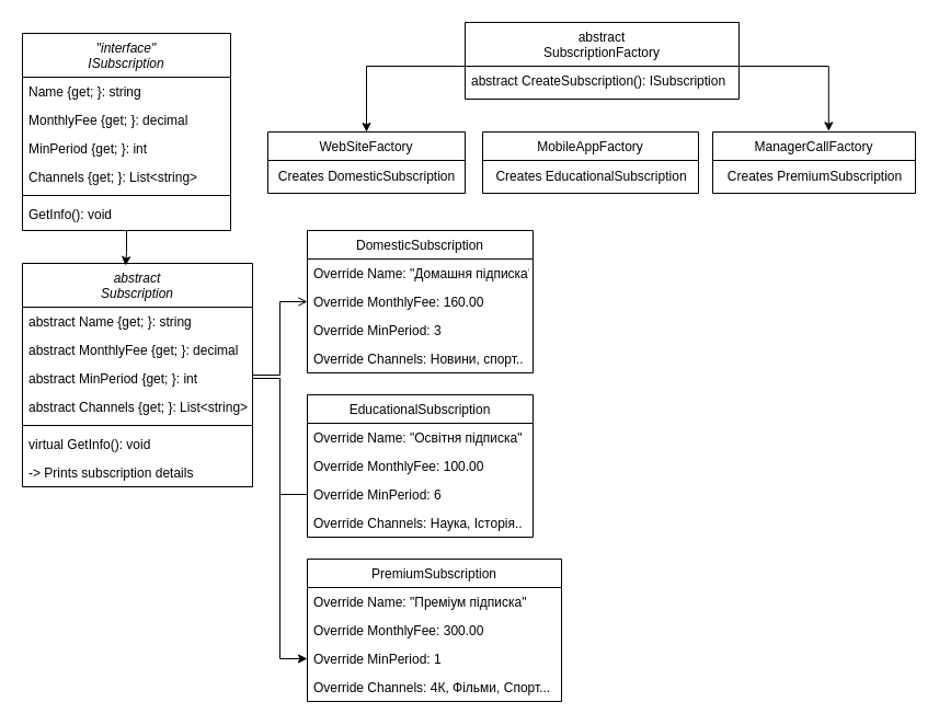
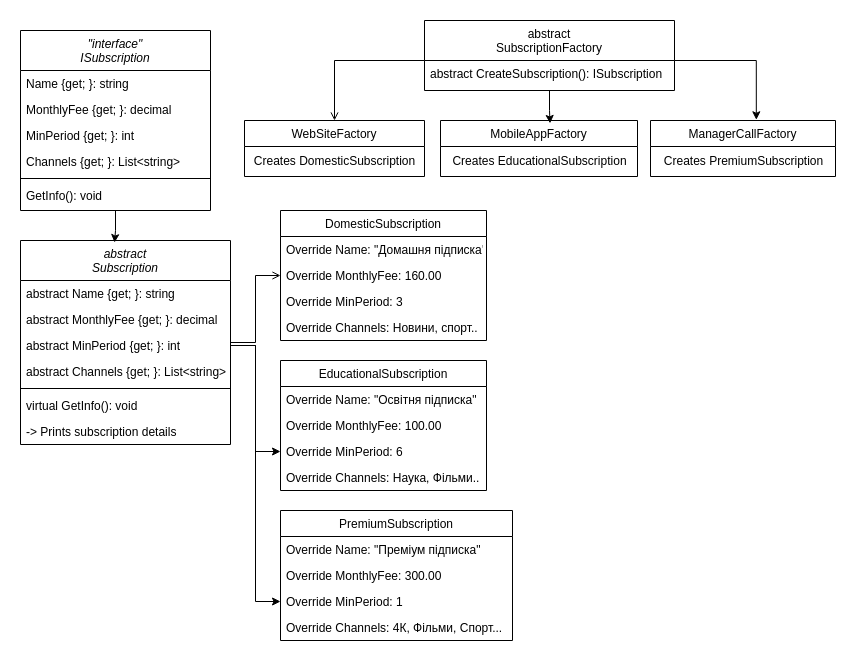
  <mxCell id="0" />
  <mxCell id="1" parent="0" />
  <mxCell id="2" value="&quot;interface&quot;&#10;ISubscription" style="swimlane;fontStyle=2;align=center;verticalAlign=top;childLayout=stackLayout;horizontal=1;startSize=40;horizontalStack=0;resizeParent=1;resizeLast=0;collapsible=1;marginBottom=0;rounded=0;shadow=0;strokeWidth=1;" parent="1" vertex="1"><mxGeometry x="20" y="30" width="190" height="180" as="geometry"><mxRectangle x="230" y="140" width="160" height="26" as="alternateBounds" /></mxGeometry></mxCell>
  <mxCell id="3" value="Name {get; }: string" style="text;align=left;verticalAlign=top;spacingLeft=4;spacingRight=4;overflow=hidden;rotatable=0;points=[[0,0.5],[1,0.5]];portConstraint=eastwest;" parent="2" vertex="1"><mxGeometry y="40" width="190" height="26" as="geometry" /></mxCell>
  <mxCell id="4" value="MonthlyFee {get; }: decimal" style="text;align=left;verticalAlign=top;spacingLeft=4;spacingRight=4;overflow=hidden;rotatable=0;points=[[0,0.5],[1,0.5]];portConstraint=eastwest;rounded=0;shadow=0;html=0;" parent="2" vertex="1"><mxGeometry y="66" width="190" height="26" as="geometry" /></mxCell>
  <mxCell id="5" value="MinPeriod {get; }: int" style="text;align=left;verticalAlign=top;spacingLeft=4;spacingRight=4;overflow=hidden;rotatable=0;points=[[0,0.5],[1,0.5]];portConstraint=eastwest;rounded=0;shadow=0;html=0;" parent="2" vertex="1"><mxGeometry y="92" width="190" height="26" as="geometry" /></mxCell>
  <mxCell id="6" value="Channels {get; }: List&lt;string&gt;" style="text;align=left;verticalAlign=top;spacingLeft=4;spacingRight=4;overflow=hidden;rotatable=0;points=[[0,0.5],[1,0.5]];portConstraint=eastwest;rounded=0;shadow=0;html=0;" vertex="1" parent="2"><mxGeometry y="118" width="190" height="26" as="geometry" /></mxCell>
  <mxCell id="7" value="" style="line;html=1;strokeWidth=1;align=left;verticalAlign=middle;spacingTop=-1;spacingLeft=3;spacingRight=3;rotatable=0;labelPosition=right;points=[];portConstraint=eastwest;" parent="2" vertex="1"><mxGeometry y="144" width="190" height="8" as="geometry" /></mxCell>
  <mxCell id="8" value="GetInfo(): void" style="text;align=left;verticalAlign=top;spacingLeft=4;spacingRight=4;overflow=hidden;rotatable=0;points=[[0,0.5],[1,0.5]];portConstraint=eastwest;" parent="2" vertex="1"><mxGeometry y="152" width="190" height="26" as="geometry" /></mxCell>
  <mxCell id="9" value="abstract&#10;SubscriptionFactory" style="swimlane;fontStyle=0;align=center;verticalAlign=top;childLayout=stackLayout;horizontal=1;startSize=40;horizontalStack=0;resizeParent=1;resizeLast=0;collapsible=1;marginBottom=0;rounded=0;shadow=0;strokeWidth=1;" parent="1" vertex="1"><mxGeometry x="424" y="20" width="250" height="70" as="geometry"><mxRectangle x="340" y="380" width="170" height="26" as="alternateBounds" /></mxGeometry></mxCell>
  <mxCell id="10" value="abstract CreateSubscription(): ISubscription" style="text;align=left;verticalAlign=top;spacingLeft=4;spacingRight=4;overflow=hidden;rotatable=0;points=[[0,0.5],[1,0.5]];portConstraint=eastwest;" parent="9" vertex="1"><mxGeometry y="40" width="250" height="26" as="geometry" /></mxCell>
  <mxCell id="11" value="DomesticSubscription" style="swimlane;fontStyle=0;align=center;verticalAlign=top;childLayout=stackLayout;horizontal=1;startSize=26;horizontalStack=0;resizeParent=1;resizeLast=0;collapsible=1;marginBottom=0;rounded=0;shadow=0;strokeWidth=1;" parent="1" vertex="1"><mxGeometry x="280" y="210" width="206" height="130" as="geometry"><mxRectangle x="550" y="140" width="160" height="26" as="alternateBounds" /></mxGeometry></mxCell>
  <mxCell id="12" value="Override Name: &quot;Домашня підписка&quot;" style="text;align=left;verticalAlign=top;spacingLeft=4;spacingRight=4;overflow=hidden;rotatable=0;points=[[0,0.5],[1,0.5]];portConstraint=eastwest;" parent="11" vertex="1"><mxGeometry y="26" width="206" height="26" as="geometry" /></mxCell>
  <mxCell id="13" value="Override MonthlyFee: 160.00" style="text;align=left;verticalAlign=top;spacingLeft=4;spacingRight=4;overflow=hidden;rotatable=0;points=[[0,0.5],[1,0.5]];portConstraint=eastwest;rounded=0;shadow=0;html=0;" parent="11" vertex="1"><mxGeometry y="52" width="206" height="26" as="geometry" /></mxCell>
  <mxCell id="14" value="Override MinPeriod: 3" style="text;align=left;verticalAlign=top;spacingLeft=4;spacingRight=4;overflow=hidden;rotatable=0;points=[[0,0.5],[1,0.5]];portConstraint=eastwest;rounded=0;shadow=0;html=0;" parent="11" vertex="1"><mxGeometry y="78" width="206" height="26" as="geometry" /></mxCell>
  <mxCell id="15" value="Override Channels: Новини, спорт.." style="text;align=left;verticalAlign=top;spacingLeft=4;spacingRight=4;overflow=hidden;rotatable=0;points=[[0,0.5],[1,0.5]];portConstraint=eastwest;rounded=0;shadow=0;html=0;" parent="11" vertex="1"><mxGeometry y="104" width="206" height="26" as="geometry" /></mxCell>
  <mxCell id="16" value="WebSiteFactory" style="swimlane;fontStyle=0;align=center;verticalAlign=top;childLayout=stackLayout;horizontal=1;startSize=26;horizontalStack=0;resizeParent=1;resizeLast=0;collapsible=1;marginBottom=0;rounded=0;shadow=0;strokeWidth=1;" vertex="1" parent="1"><mxGeometry x="244" y="120" width="180" height="56" as="geometry"><mxRectangle x="130" y="380" width="160" height="26" as="alternateBounds" /></mxGeometry></mxCell>
  <mxCell id="17" value="Creates DomesticSubscription" style="text;html=1;align=center;verticalAlign=middle;resizable=0;points=[];autosize=1;strokeColor=none;fillColor=none;" vertex="1" parent="16"><mxGeometry y="26" width="180" height="30" as="geometry" /></mxCell>
  <mxCell id="18" style="edgeStyle=orthogonalEdgeStyle;rounded=0;orthogonalLoop=1;jettySize=auto;html=1;entryX=0;entryY=0.5;entryDx=0;entryDy=0;endArrow=open;" edge="1" parent="1" source="19" target="13"><mxGeometry relative="1" as="geometry" /></mxCell>
  <mxCell id="19" value="abstract&#10;Subscription" style="swimlane;fontStyle=2;align=center;verticalAlign=top;childLayout=stackLayout;horizontal=1;startSize=40;horizontalStack=0;resizeParent=1;resizeLast=0;collapsible=1;marginBottom=0;rounded=0;shadow=0;strokeWidth=1;" vertex="1" parent="1"><mxGeometry x="20" y="240" width="210" height="204" as="geometry"><mxRectangle x="230" y="140" width="160" height="26" as="alternateBounds" /></mxGeometry></mxCell>
  <mxCell id="20" value="abstract Name {get; }: string" style="text;align=left;verticalAlign=top;spacingLeft=4;spacingRight=4;overflow=hidden;rotatable=0;points=[[0,0.5],[1,0.5]];portConstraint=eastwest;" vertex="1" parent="19"><mxGeometry y="40" width="210" height="26" as="geometry" /></mxCell>
  <mxCell id="21" value="abstract MonthlyFee {get; }: decimal" style="text;align=left;verticalAlign=top;spacingLeft=4;spacingRight=4;overflow=hidden;rotatable=0;points=[[0,0.5],[1,0.5]];portConstraint=eastwest;rounded=0;shadow=0;html=0;" vertex="1" parent="19"><mxGeometry y="66" width="210" height="26" as="geometry" /></mxCell>
  <mxCell id="22" value="abstract MinPeriod {get; }: int" style="text;align=left;verticalAlign=top;spacingLeft=4;spacingRight=4;overflow=hidden;rotatable=0;points=[[0,0.5],[1,0.5]];portConstraint=eastwest;rounded=0;shadow=0;html=0;" vertex="1" parent="19"><mxGeometry y="92" width="210" height="26" as="geometry" /></mxCell>
  <mxCell id="23" value="abstract Channels {get; }: List&lt;string&gt;" style="text;align=left;verticalAlign=top;spacingLeft=4;spacingRight=4;overflow=hidden;rotatable=0;points=[[0,0.5],[1,0.5]];portConstraint=eastwest;rounded=0;shadow=0;html=0;" vertex="1" parent="19"><mxGeometry y="118" width="210" height="26" as="geometry" /></mxCell>
  <mxCell id="24" value="" style="line;html=1;strokeWidth=1;align=left;verticalAlign=middle;spacingTop=-1;spacingLeft=3;spacingRight=3;rotatable=0;labelPosition=right;points=[];portConstraint=eastwest;" vertex="1" parent="19"><mxGeometry y="144" width="210" height="8" as="geometry" /></mxCell>
  <mxCell id="25" value="virtual GetInfo(): void" style="text;align=left;verticalAlign=top;spacingLeft=4;spacingRight=4;overflow=hidden;rotatable=0;points=[[0,0.5],[1,0.5]];portConstraint=eastwest;" vertex="1" parent="19"><mxGeometry y="152" width="210" height="26" as="geometry" /></mxCell>
  <mxCell id="26" value="-&gt; Prints subscription details" style="text;align=left;verticalAlign=top;spacingLeft=4;spacingRight=4;overflow=hidden;rotatable=0;points=[[0,0.5],[1,0.5]];portConstraint=eastwest;" vertex="1" parent="19"><mxGeometry y="178" width="210" height="26" as="geometry" /></mxCell>
  <mxCell id="27" style="edgeStyle=orthogonalEdgeStyle;rounded=0;orthogonalLoop=1;jettySize=auto;html=1;entryX=0.448;entryY=0.01;entryDx=0;entryDy=0;entryPerimeter=0;" edge="1" parent="1" source="2" target="19"><mxGeometry relative="1" as="geometry" /></mxCell>
  <mxCell id="28" value="ManagerCallFactory" style="swimlane;fontStyle=0;align=center;verticalAlign=top;childLayout=stackLayout;horizontal=1;startSize=26;horizontalStack=0;resizeParent=1;resizeLast=0;collapsible=1;marginBottom=0;rounded=0;shadow=0;strokeWidth=1;" vertex="1" parent="1"><mxGeometry x="650" y="120" width="185" height="56" as="geometry"><mxRectangle x="130" y="380" width="160" height="26" as="alternateBounds" /></mxGeometry></mxCell>
  <mxCell id="29" value="Creates PremiumSubscription" style="text;html=1;align=center;verticalAlign=middle;resizable=0;points=[];autosize=1;strokeColor=none;fillColor=none;" vertex="1" parent="28"><mxGeometry y="26" width="185" height="30" as="geometry" /></mxCell>
  <mxCell id="30" value="MobileAppFactory" style="swimlane;fontStyle=0;align=center;verticalAlign=top;childLayout=stackLayout;horizontal=1;startSize=26;horizontalStack=0;resizeParent=1;resizeLast=0;collapsible=1;marginBottom=0;rounded=0;shadow=0;strokeWidth=1;" vertex="1" parent="1"><mxGeometry x="440" y="120" width="197" height="56" as="geometry"><mxRectangle x="430" y="110" width="160" height="26" as="alternateBounds" /></mxGeometry></mxCell>
  <mxCell id="31" value="Creates EducationalSubscription" style="text;html=1;align=center;verticalAlign=middle;resizable=0;points=[];autosize=1;strokeColor=none;fillColor=none;" vertex="1" parent="30"><mxGeometry y="26" width="197" height="30" as="geometry" /></mxCell>
  <mxCell id="32" value="EducationalSubscription" style="swimlane;fontStyle=0;align=center;verticalAlign=top;childLayout=stackLayout;horizontal=1;startSize=26;horizontalStack=0;resizeParent=1;resizeLast=0;collapsible=1;marginBottom=0;rounded=0;shadow=0;strokeWidth=1;" vertex="1" parent="1"><mxGeometry x="280" y="360" width="206" height="130" as="geometry"><mxRectangle x="550" y="140" width="160" height="26" as="alternateBounds" /></mxGeometry></mxCell>
  <mxCell id="33" value="Override Name: &quot;Освітня підписка&quot;" style="text;align=left;verticalAlign=top;spacingLeft=4;spacingRight=4;overflow=hidden;rotatable=0;points=[[0,0.5],[1,0.5]];portConstraint=eastwest;" vertex="1" parent="32"><mxGeometry y="26" width="206" height="26" as="geometry" /></mxCell>
  <mxCell id="34" value="Override MonthlyFee: 100.00" style="text;align=left;verticalAlign=top;spacingLeft=4;spacingRight=4;overflow=hidden;rotatable=0;points=[[0,0.5],[1,0.5]];portConstraint=eastwest;rounded=0;shadow=0;html=0;" vertex="1" parent="32"><mxGeometry y="52" width="206" height="26" as="geometry" /></mxCell>
  <mxCell id="35" value="Override MinPeriod: 6" style="text;align=left;verticalAlign=top;spacingLeft=4;spacingRight=4;overflow=hidden;rotatable=0;points=[[0,0.5],[1,0.5]];portConstraint=eastwest;rounded=0;shadow=0;html=0;" vertex="1" parent="32"><mxGeometry y="78" width="206" height="26" as="geometry" /></mxCell>
- <mxCell id="36" value="Override Channels: Наука, Історія.." style="text;align=left;verticalAlign=top;spacingLeft=4;spacingRight=4;overflow=hidden;rotatable=0;points=[[0,0.5],[1,0.5]];portConstraint=eastwest;rounded=0;shadow=0;html=0;" vertex="1" parent="32"><mxGeometry y="104" width="206" height="26" as="geometry" /></mxCell>
+ <mxCell id="36" value="Override Channels: Наука, Фільми.." style="text;align=left;verticalAlign=top;spacingLeft=4;spacingRight=4;overflow=hidden;rotatable=0;points=[[0,0.5],[1,0.5]];portConstraint=eastwest;rounded=0;shadow=0;html=0;" vertex="1" parent="32"><mxGeometry y="104" width="206" height="26" as="geometry" /></mxCell>
  <mxCell id="37" value="PremiumSubscription" style="swimlane;fontStyle=0;align=center;verticalAlign=top;childLayout=stackLayout;horizontal=1;startSize=26;horizontalStack=0;resizeParent=1;resizeLast=0;collapsible=1;marginBottom=0;rounded=0;shadow=0;strokeWidth=1;" vertex="1" parent="1"><mxGeometry x="280" y="510" width="232" height="130" as="geometry"><mxRectangle x="550" y="140" width="160" height="26" as="alternateBounds" /></mxGeometry></mxCell>
  <mxCell id="38" value="Override Name: &quot;Преміум підписка&quot;" style="text;align=left;verticalAlign=top;spacingLeft=4;spacingRight=4;overflow=hidden;rotatable=0;points=[[0,0.5],[1,0.5]];portConstraint=eastwest;" vertex="1" parent="37"><mxGeometry y="26" width="232" height="26" as="geometry" /></mxCell>
  <mxCell id="39" value="Override MonthlyFee: 300.00" style="text;align=left;verticalAlign=top;spacingLeft=4;spacingRight=4;overflow=hidden;rotatable=0;points=[[0,0.5],[1,0.5]];portConstraint=eastwest;rounded=0;shadow=0;html=0;" vertex="1" parent="37"><mxGeometry y="52" width="232" height="26" as="geometry" /></mxCell>
  <mxCell id="40" value="Override MinPeriod: 1" style="text;align=left;verticalAlign=top;spacingLeft=4;spacingRight=4;overflow=hidden;rotatable=0;points=[[0,0.5],[1,0.5]];portConstraint=eastwest;rounded=0;shadow=0;html=0;" vertex="1" parent="37"><mxGeometry y="78" width="232" height="26" as="geometry" /></mxCell>
  <mxCell id="41" value="Override Channels: 4К, Фільми, Спорт..." style="text;align=left;verticalAlign=top;spacingLeft=4;spacingRight=4;overflow=hidden;rotatable=0;points=[[0,0.5],[1,0.5]];portConstraint=eastwest;rounded=0;shadow=0;html=0;" vertex="1" parent="37"><mxGeometry y="104" width="232" height="26" as="geometry" /></mxCell>
- <mxCell id="42" style="edgeStyle=orthogonalEdgeStyle;rounded=0;orthogonalLoop=1;jettySize=auto;html=1;endArrow=none;" edge="1" parent="1" source="22" target="35"><mxGeometry relative="1" as="geometry" /></mxCell>
+ <mxCell id="42" style="edgeStyle=orthogonalEdgeStyle;rounded=0;orthogonalLoop=1;jettySize=auto;html=1;" edge="1" parent="1" source="22" target="35"><mxGeometry relative="1" as="geometry" /></mxCell>
  <mxCell id="43" style="edgeStyle=orthogonalEdgeStyle;rounded=0;orthogonalLoop=1;jettySize=auto;html=1;entryX=0;entryY=0.5;entryDx=0;entryDy=0;" edge="1" parent="1" source="22" target="40"><mxGeometry relative="1" as="geometry" /></mxCell>
- <mxCell id="44" style="edgeStyle=orthogonalEdgeStyle;rounded=0;orthogonalLoop=1;jettySize=auto;html=1;entryX=0.5;entryY=0;entryDx=0;entryDy=0;" edge="1" parent="1" source="10" target="16"><mxGeometry relative="1" as="geometry"><Array as="points"><mxPoint x="334" y="60" /></Array></mxGeometry></mxCell>
+ <mxCell id="44" style="edgeStyle=orthogonalEdgeStyle;rounded=0;orthogonalLoop=1;jettySize=auto;html=1;entryX=0.5;entryY=0;entryDx=0;entryDy=0;endArrow=open;" edge="1" parent="1" source="10" target="16"><mxGeometry relative="1" as="geometry"><Array as="points"><mxPoint x="334" y="60" /></Array></mxGeometry></mxCell>
+ <mxCell id="45" style="edgeStyle=orthogonalEdgeStyle;rounded=0;orthogonalLoop=1;jettySize=auto;html=1;entryX=0.556;entryY=0.052;entryDx=0;entryDy=0;entryPerimeter=0;" edge="1" parent="1" source="9" target="30"><mxGeometry relative="1" as="geometry" /></mxCell>
  <mxCell id="46" style="edgeStyle=orthogonalEdgeStyle;rounded=0;orthogonalLoop=1;jettySize=auto;html=1;entryX=0.572;entryY=-0.013;entryDx=0;entryDy=0;entryPerimeter=0;" edge="1" parent="1" source="9" target="28"><mxGeometry relative="1" as="geometry"><Array as="points"><mxPoint x="756" y="60" /></Array></mxGeometry></mxCell>
